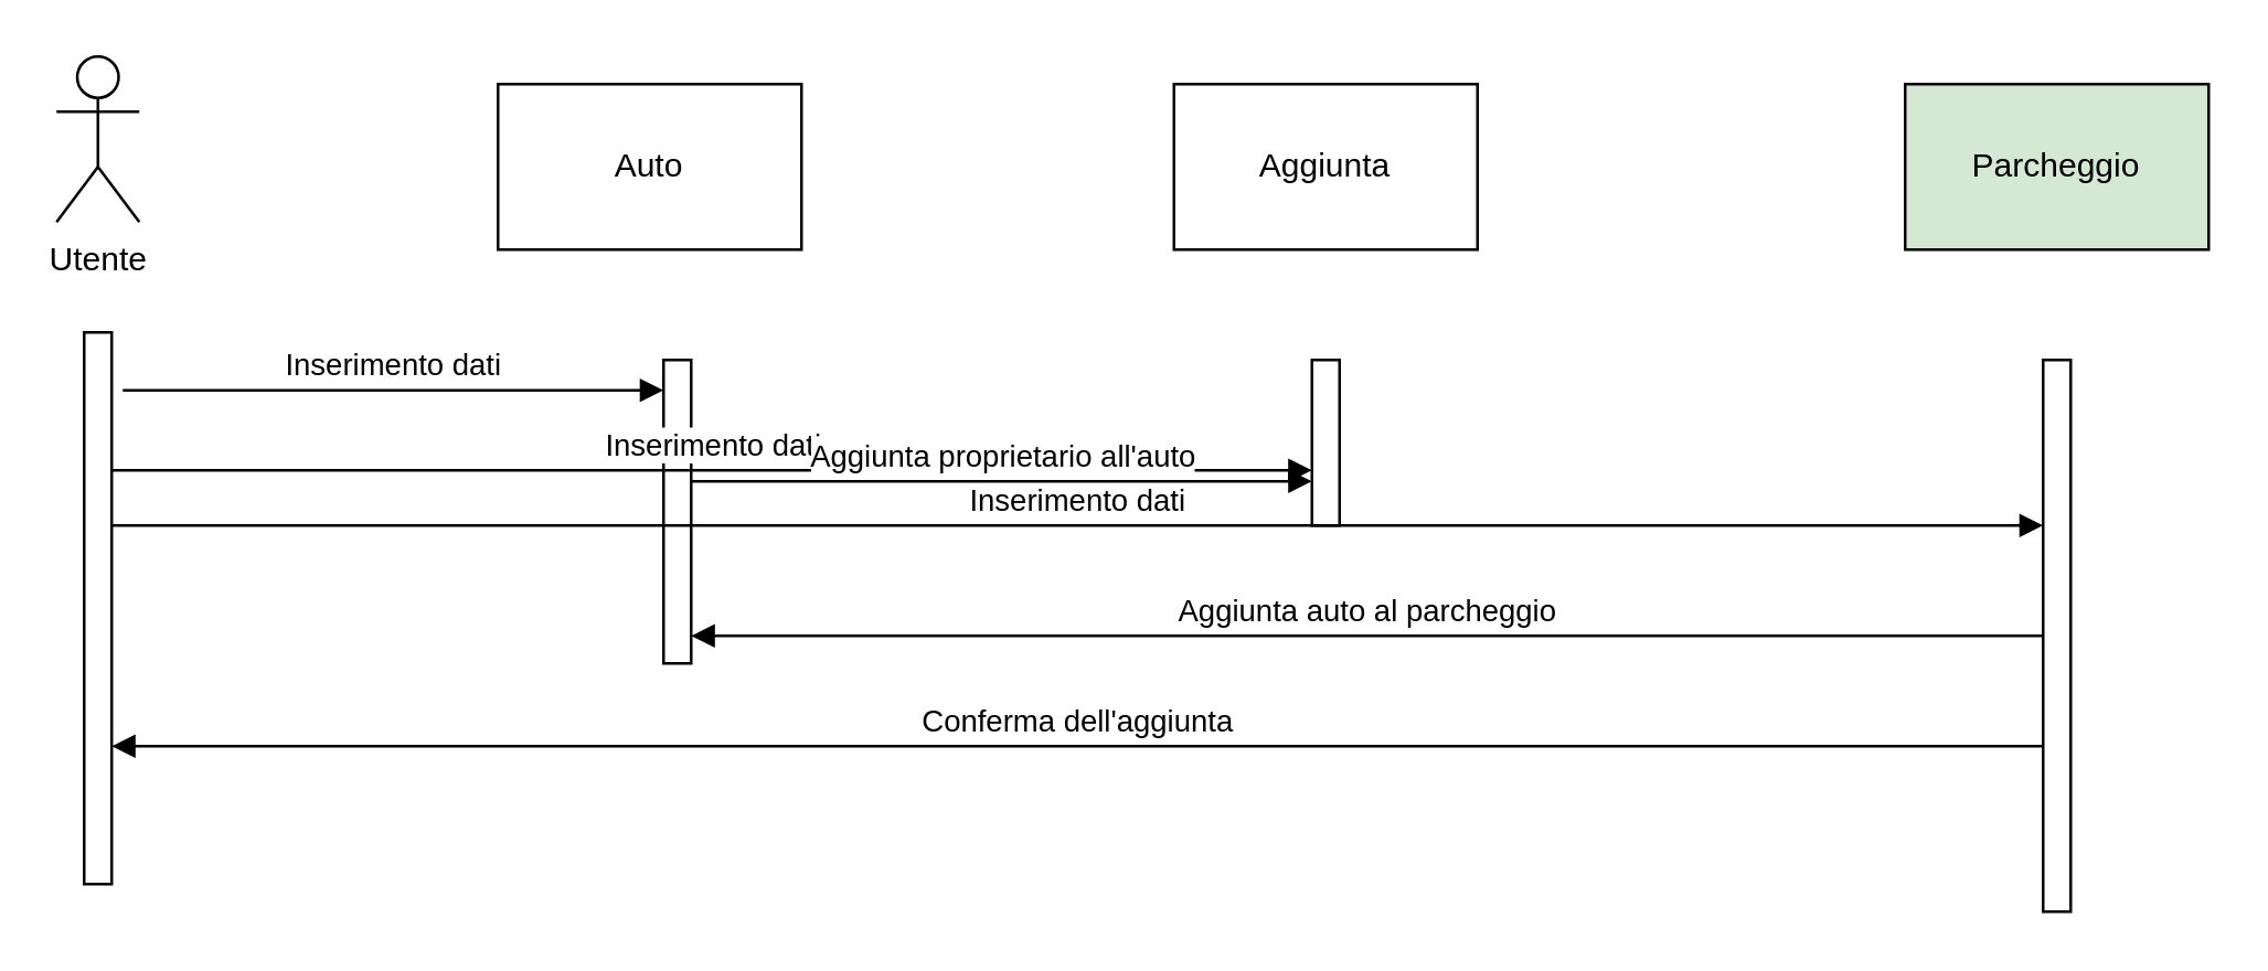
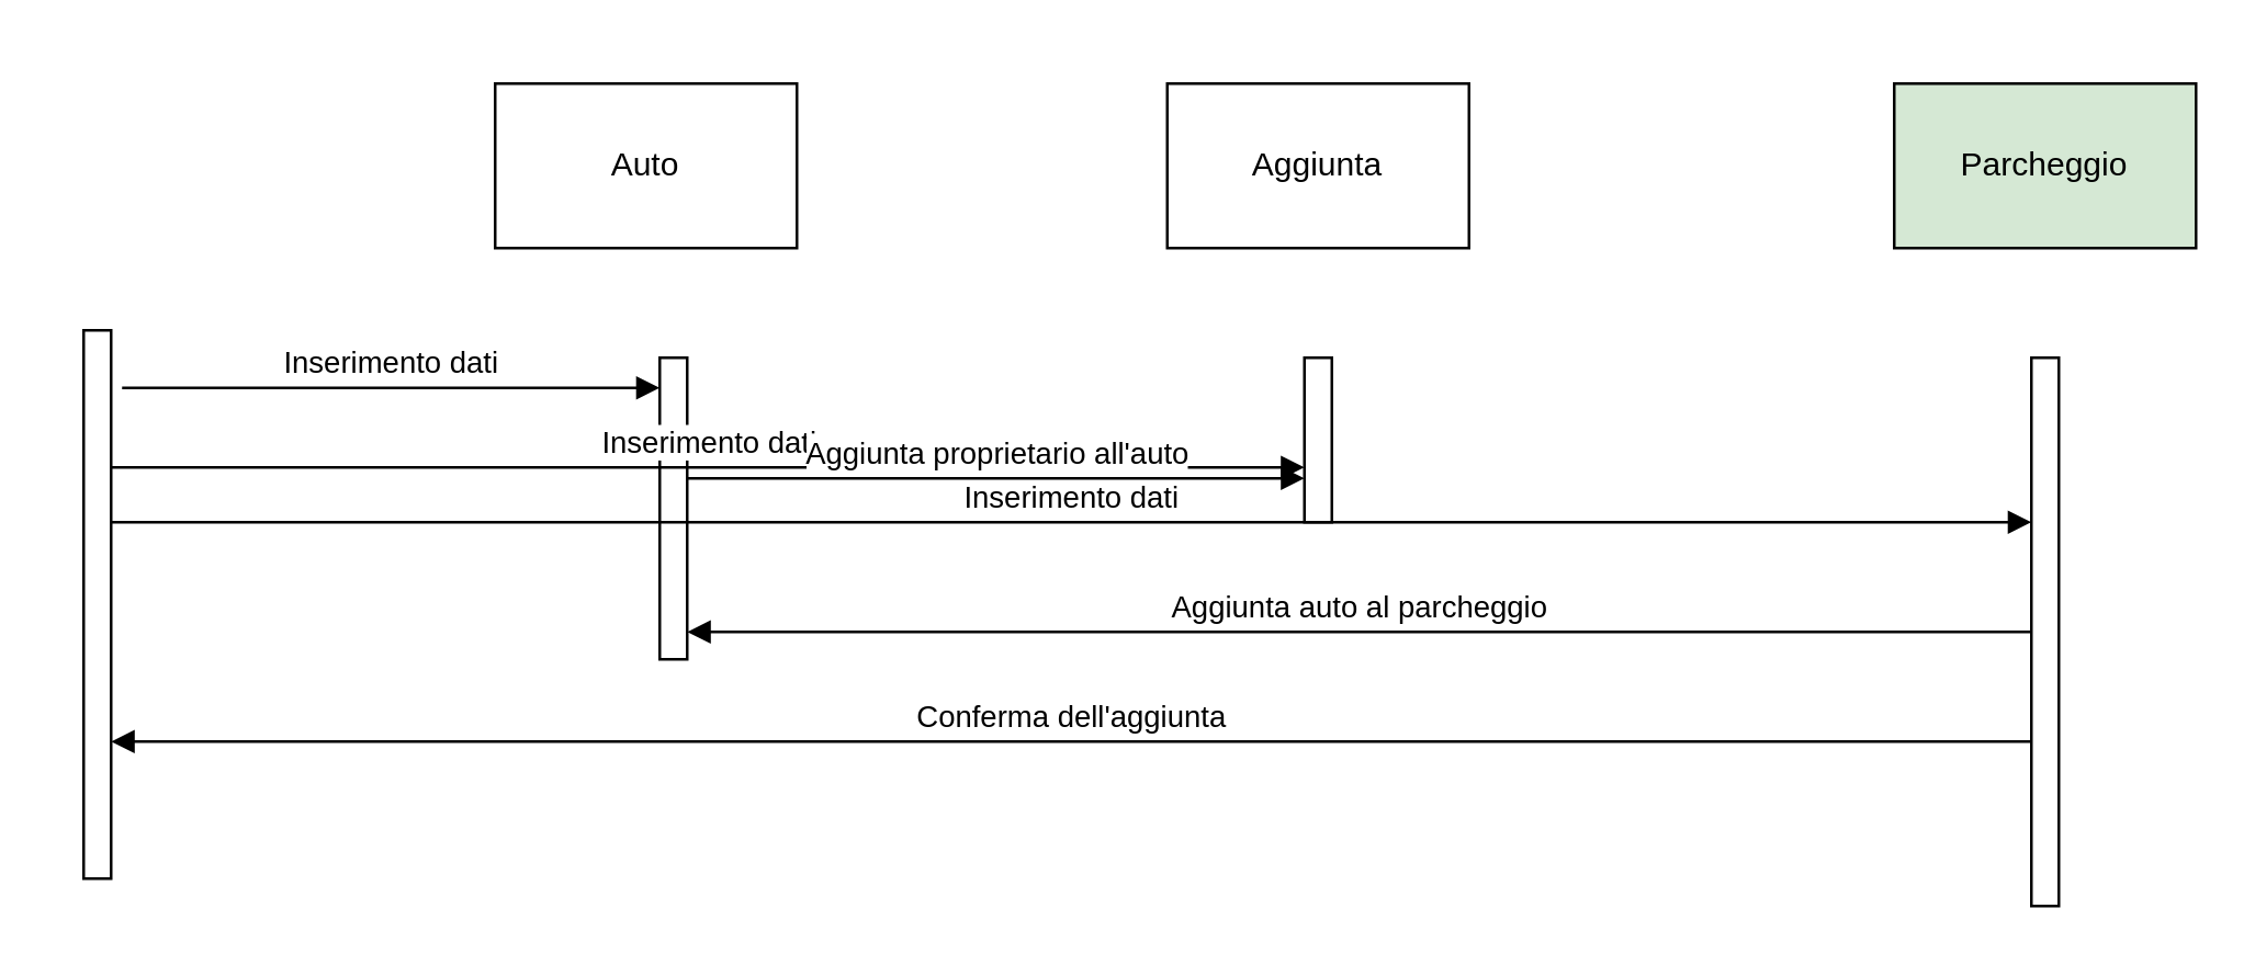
  <mxCell id="0" />
  <mxCell id="1" parent="0" />
- <mxCell id="2" value="Utente" style="shape=umlActor;verticalLabelPosition=bottom;verticalAlign=top;html=1;outlineConnect=0;" vertex="1" parent="1"><mxGeometry x="20" y="20" width="30" height="60" as="geometry" /></mxCell>
  <mxCell id="3" value="" style="html=1;points=[[0,0,0,0,5],[0,1,0,0,-5],[1,0,0,0,5],[1,1,0,0,-5]];perimeter=orthogonalPerimeter;outlineConnect=0;targetShapes=umlLifeline;portConstraint=eastwest;newEdgeStyle={&quot;curved&quot;:0,&quot;rounded&quot;:0};" vertex="1" parent="1"><mxGeometry x="30" y="120" width="10" height="200" as="geometry" /></mxCell>
  <mxCell id="4" value="Auto" style="html=1;whiteSpace=wrap;" vertex="1" parent="1"><mxGeometry x="180" y="30" width="110" height="60" as="geometry" /></mxCell>
  <mxCell id="5" value="Parcheggio" style="html=1;whiteSpace=wrap;fillColor=#d5e8d4;" vertex="1" parent="1"><mxGeometry x="690" y="30" width="110" height="60" as="geometry" /></mxCell>
  <mxCell id="6" value="Aggiunta" style="html=1;whiteSpace=wrap;" vertex="1" parent="1"><mxGeometry x="425" y="30" width="110" height="60" as="geometry" /></mxCell>
  <mxCell id="7" value="" style="html=1;points=[[0,0,0,0,5],[0,1,0,0,-5],[1,0,0,0,5],[1,1,0,0,-5]];perimeter=orthogonalPerimeter;outlineConnect=0;targetShapes=umlLifeline;portConstraint=eastwest;newEdgeStyle={&quot;curved&quot;:0,&quot;rounded&quot;:0};" vertex="1" parent="1"><mxGeometry x="475" y="130" width="10" height="60" as="geometry" /></mxCell>
  <mxCell id="8" value="" style="html=1;points=[[0,0,0,0,5],[0,1,0,0,-5],[1,0,0,0,5],[1,1,0,0,-5]];perimeter=orthogonalPerimeter;outlineConnect=0;targetShapes=umlLifeline;portConstraint=eastwest;newEdgeStyle={&quot;curved&quot;:0,&quot;rounded&quot;:0};" vertex="1" parent="1"><mxGeometry x="240" y="130" width="10" height="110" as="geometry" /></mxCell>
  <mxCell id="9" value="" style="html=1;points=[[0,0,0,0,5],[0,1,0,0,-5],[1,0,0,0,5],[1,1,0,0,-5]];perimeter=orthogonalPerimeter;outlineConnect=0;targetShapes=umlLifeline;portConstraint=eastwest;newEdgeStyle={&quot;curved&quot;:0,&quot;rounded&quot;:0};" vertex="1" parent="1"><mxGeometry x="740" y="130" width="10" height="200" as="geometry" /></mxCell>
  <mxCell id="10" value="Inserimento dati" style="html=1;verticalAlign=bottom;endArrow=block;curved=0;rounded=0;exitX=1.4;exitY=0.105;exitDx=0;exitDy=0;exitPerimeter=0;" edge="1" parent="1" source="3" target="8"><mxGeometry width="80" relative="1" as="geometry"><mxPoint x="210" y="240" as="sourcePoint" /><mxPoint x="280" y="230" as="targetPoint" /></mxGeometry></mxCell>
  <mxCell id="11" value="Inserimento dati" style="html=1;verticalAlign=bottom;endArrow=block;curved=0;rounded=0;" edge="1" parent="1" target="7"><mxGeometry width="80" relative="1" as="geometry"><mxPoint x="40" y="170" as="sourcePoint" /><mxPoint x="280" y="240" as="targetPoint" /></mxGeometry></mxCell>
  <mxCell id="12" value="Inserimento dati" style="html=1;verticalAlign=bottom;endArrow=block;curved=0;rounded=0;exitX=1;exitY=0.35;exitDx=0;exitDy=0;exitPerimeter=0;" edge="1" parent="1" source="3" target="9"><mxGeometry width="80" relative="1" as="geometry"><mxPoint x="210" y="240" as="sourcePoint" /><mxPoint x="290" y="240" as="targetPoint" /></mxGeometry></mxCell>
  <mxCell id="13" value="Aggiunta proprietario all'auto" style="html=1;verticalAlign=bottom;endArrow=block;curved=0;rounded=0;exitX=1;exitY=0.4;exitDx=0;exitDy=0;exitPerimeter=0;" edge="1" parent="1" source="8" target="7"><mxGeometry width="80" relative="1" as="geometry"><mxPoint x="300" y="220" as="sourcePoint" /><mxPoint x="290" y="240" as="targetPoint" /></mxGeometry></mxCell>
  <mxCell id="14" value="Aggiunta auto al parcheggio" style="html=1;verticalAlign=bottom;endArrow=block;curved=0;rounded=0;" edge="1" parent="1" source="9" target="8"><mxGeometry width="80" relative="1" as="geometry"><mxPoint x="210" y="240" as="sourcePoint" /><mxPoint x="290" y="240" as="targetPoint" /></mxGeometry></mxCell>
  <mxCell id="15" value="Conferma dell'aggiunta" style="html=1;verticalAlign=bottom;endArrow=block;curved=0;rounded=0;exitX=0;exitY=0.7;exitDx=0;exitDy=0;exitPerimeter=0;entryX=1;entryY=0.75;entryDx=0;entryDy=0;entryPerimeter=0;" edge="1" parent="1" source="9" target="3"><mxGeometry width="80" relative="1" as="geometry"><mxPoint x="210" y="240" as="sourcePoint" /><mxPoint x="290" y="240" as="targetPoint" /></mxGeometry></mxCell>
